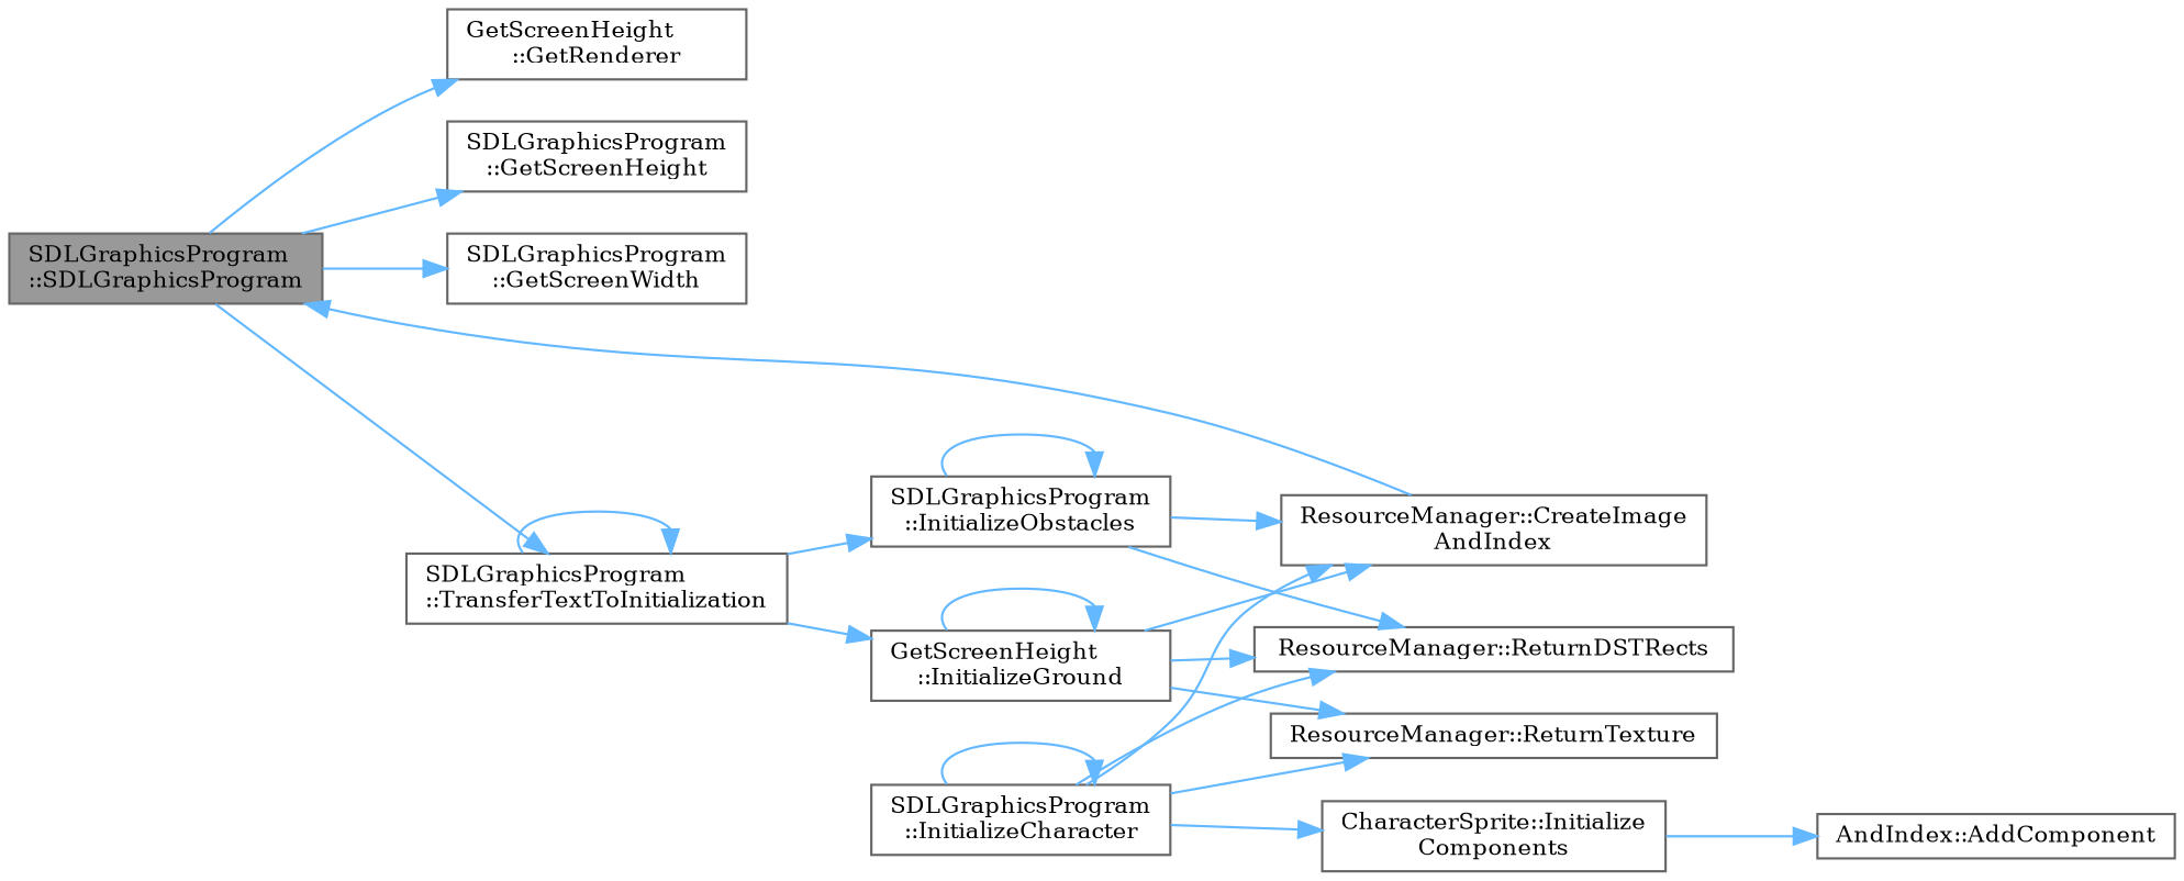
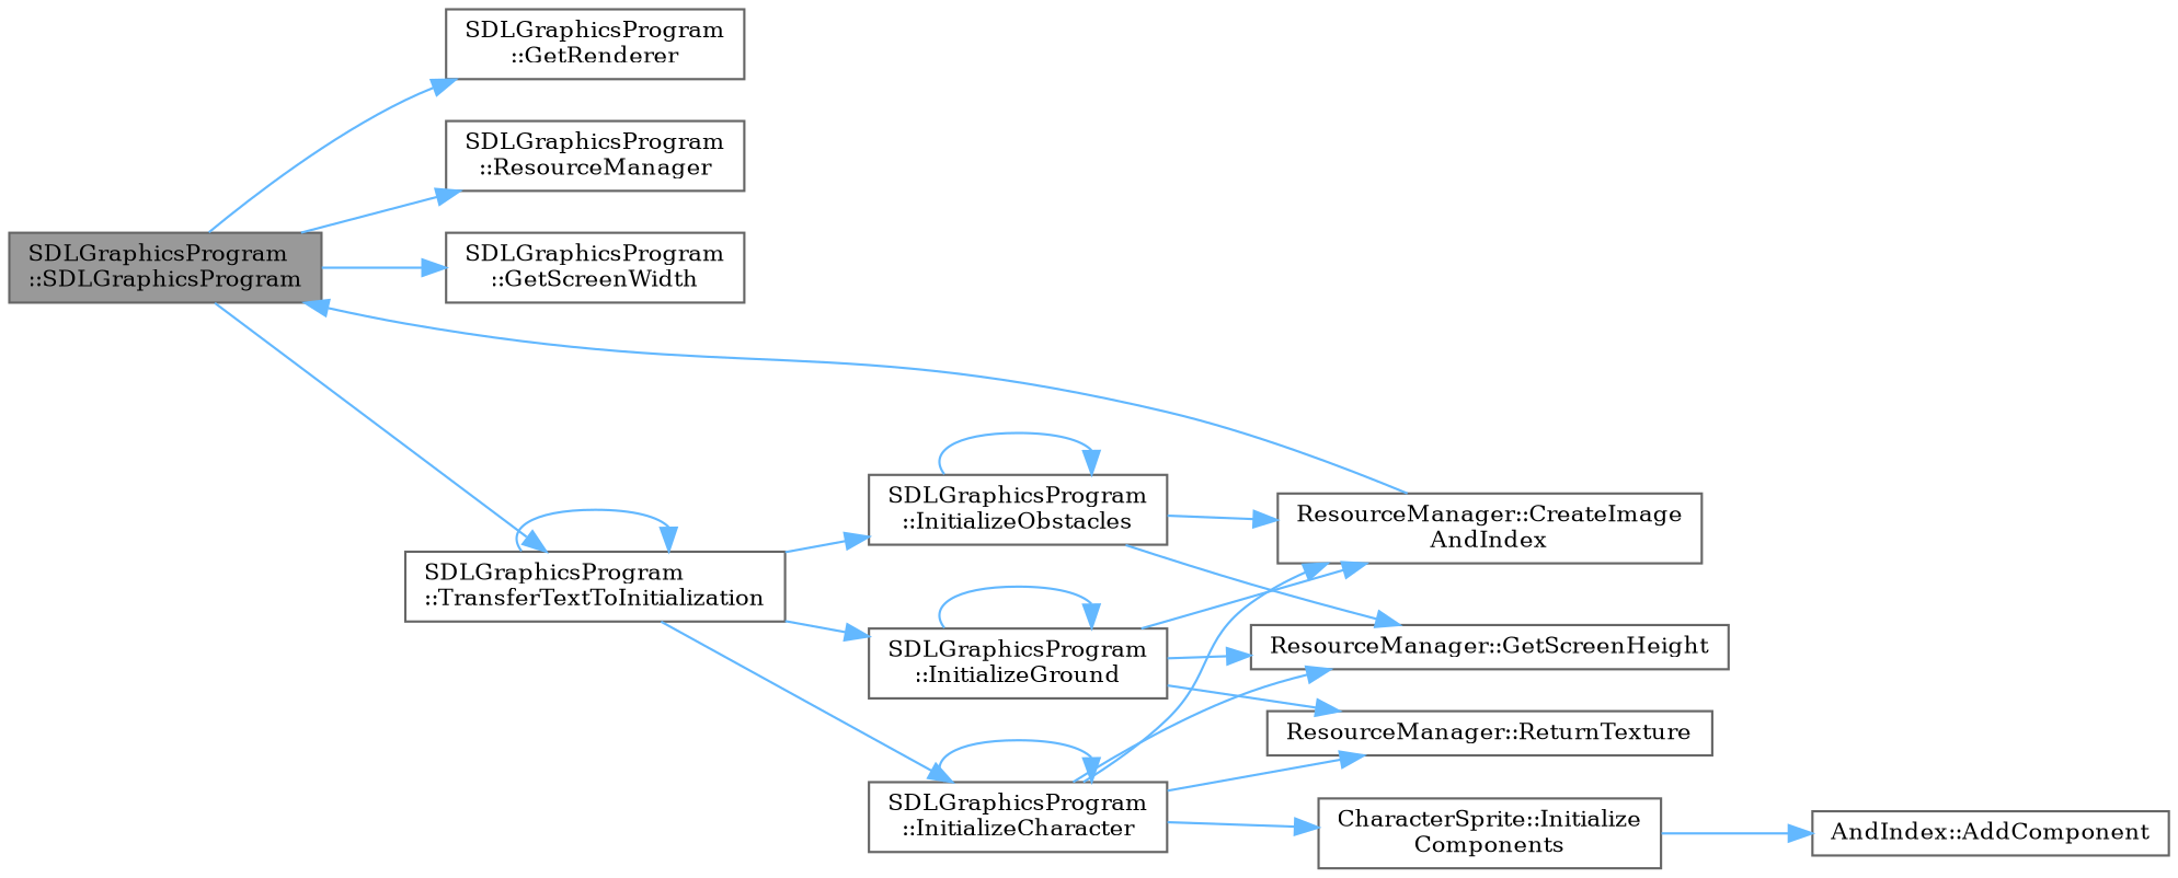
  digraph {
    fontname="DejaVu Serif"
    rankdir=LR
    node [color=grey40 fillcolor=white fontname="DejaVu Serif" fontsize=10 shape=box style=filled]
    edge [color=steelblue1 fontname="DejaVu Serif" fontsize=10 labelfontname=Helvetica labelfontsize=10 style=solid]
    n1 [color=gray40 fillcolor=grey60 fontcolor=black height=0.2 label="SDLGraphicsProgram\l::SDLGraphicsProgram" width=0.4]
-   n2 [height=0.2 label="GetScreenHeight\l::GetRenderer" width=0.4]
-   n3 [height=0.2 label="SDLGraphicsProgram\l::GetScreenHeight" width=0.4]
+   n2 [height=0.2 label="SDLGraphicsProgram\l::GetRenderer" width=0.4]
+   n3 [height=0.2 label="SDLGraphicsProgram\l::ResourceManager" width=0.4]
    n4 [height=0.2 label="SDLGraphicsProgram\l::GetScreenWidth" width=0.4]
    n5 [height=0.2 label="SDLGraphicsProgram\l::TransferTextToInitialization" width=0.4]
    n6 [height=0.2 label="ResourceManager::CreateImage\lAndIndex" width=0.4]
    n7 [height=0.2 label="SDLGraphicsProgram\l::InitializeCharacter" width=0.4]
-   n8 [height=0.2 label="GetScreenHeight\l::InitializeGround" width=0.4]
+   n8 [height=0.2 label="SDLGraphicsProgram\l::InitializeGround" width=0.4]
    n9 [height=0.2 label="SDLGraphicsProgram\l::InitializeObstacles" width=0.4]
    n10 [height=0.2 label="CharacterSprite::Initialize\lComponents" width=0.4]
-   n11 [height=0.2 label="ResourceManager::ReturnDSTRects" width=0.4]
+   n11 [height=0.2 label="ResourceManager::GetScreenHeight" width=0.4]
    n12 [height=0.2 label="ResourceManager::ReturnTexture" width=0.4]
    n13 [height=0.2 label="AndIndex::AddComponent" width=0.4]
    n1 -> n2
    n1 -> n3
    n1 -> n4
    n1 -> n5
    n5 -> n5
+   n5 -> n7
    n5 -> n8
    n5 -> n9
    n6 -> n1
    n7 -> n6
    n7 -> n7
    n7 -> n10
    n7 -> n11
    n7 -> n12
    n8 -> n6
    n8 -> n8
    n8 -> n11
    n8 -> n12
    n9 -> n6
    n9 -> n9
    n9 -> n11
    n10 -> n13
  }
